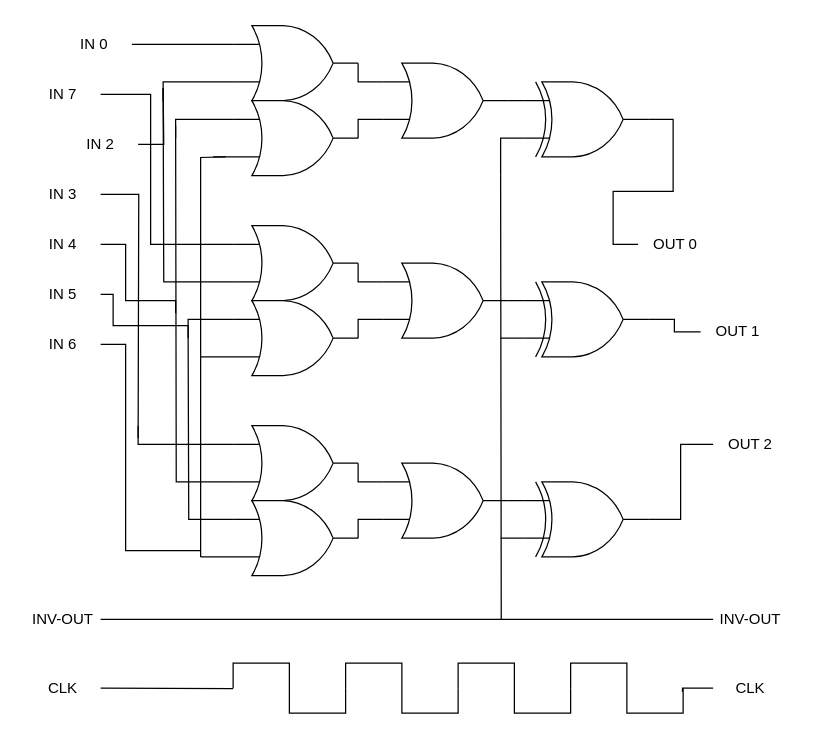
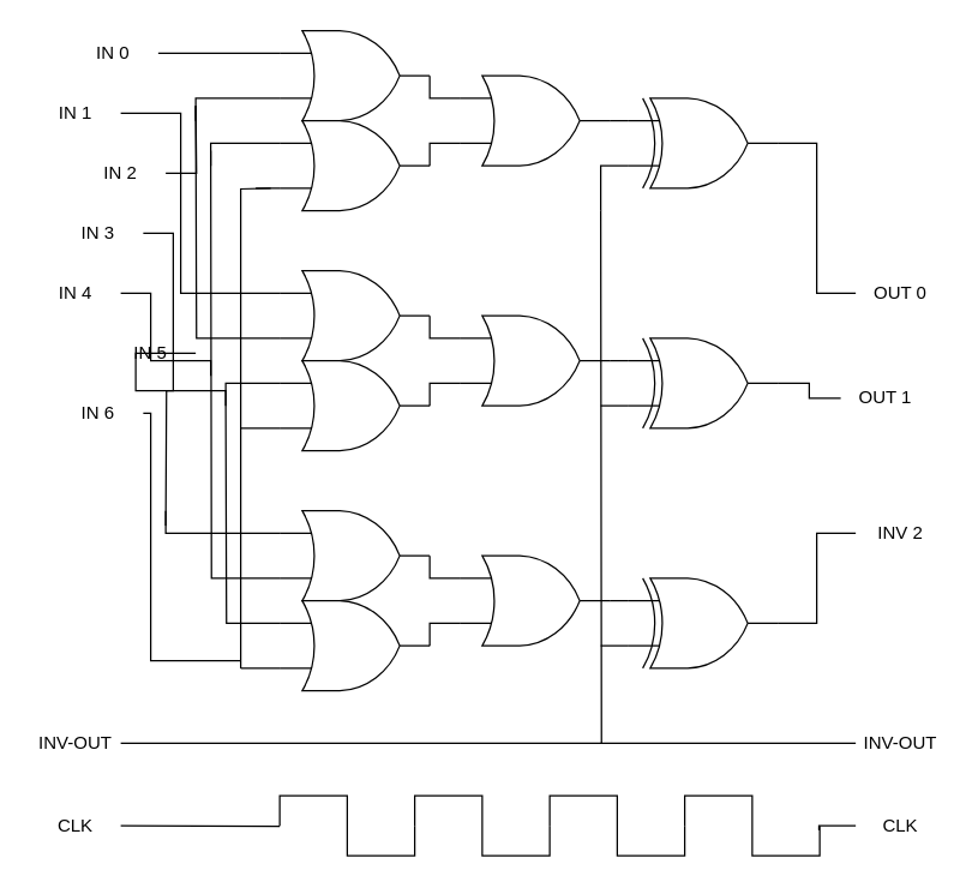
  <mxCell id="0" />
  <mxCell id="1" parent="0" />
  <mxCell id="2" value="" style="group" vertex="1" connectable="0" parent="1"><mxGeometry x="186" y="340" width="318" height="120" as="geometry" /></mxCell>
  <mxCell id="3" style="edgeStyle=orthogonalEdgeStyle;rounded=0;orthogonalLoop=1;jettySize=auto;html=1;exitX=0;exitY=0.75;exitDx=0;exitDy=0;exitPerimeter=0;endArrow=none;endFill=0;" edge="1" parent="2" source="5"><mxGeometry relative="1" as="geometry"><mxPoint x="-46" y="-240" as="targetPoint" /></mxGeometry></mxCell>
  <mxCell id="4" style="edgeStyle=orthogonalEdgeStyle;rounded=0;orthogonalLoop=1;jettySize=auto;html=1;exitX=0;exitY=0.25;exitDx=0;exitDy=0;exitPerimeter=0;endArrow=none;endFill=0;" edge="1" parent="2" source="5"><mxGeometry relative="1" as="geometry"><mxPoint x="-76" as="targetPoint" /><Array as="points"><mxPoint x="-76" y="15" /></Array></mxGeometry></mxCell>
  <mxCell id="5" value="" style="verticalLabelPosition=bottom;shadow=0;dashed=0;align=center;html=1;verticalAlign=top;shape=mxgraph.electrical.logic_gates.logic_gate;operation=or;" vertex="1" parent="2"><mxGeometry width="100" height="60" as="geometry" /></mxCell>
  <mxCell id="6" style="edgeStyle=orthogonalEdgeStyle;rounded=0;orthogonalLoop=1;jettySize=auto;html=1;exitX=0;exitY=0.25;exitDx=0;exitDy=0;exitPerimeter=0;endArrow=none;endFill=0;" edge="1" parent="2" source="8"><mxGeometry relative="1" as="geometry"><mxPoint x="-36" y="-70" as="targetPoint" /></mxGeometry></mxCell>
  <mxCell id="7" style="edgeStyle=orthogonalEdgeStyle;rounded=0;orthogonalLoop=1;jettySize=auto;html=1;exitX=0;exitY=0.75;exitDx=0;exitDy=0;exitPerimeter=0;endArrow=none;endFill=0;" edge="1" parent="2" source="8"><mxGeometry relative="1" as="geometry"><mxPoint x="-26" y="105" as="targetPoint" /></mxGeometry></mxCell>
  <mxCell id="8" value="" style="verticalLabelPosition=bottom;shadow=0;dashed=0;align=center;html=1;verticalAlign=top;shape=mxgraph.electrical.logic_gates.logic_gate;operation=or;" vertex="1" parent="2"><mxGeometry y="60" width="100" height="60" as="geometry" /></mxCell>
  <mxCell id="9" value="" style="verticalLabelPosition=bottom;shadow=0;dashed=0;align=center;html=1;verticalAlign=top;shape=mxgraph.electrical.logic_gates.logic_gate;operation=or;" vertex="1" parent="2"><mxGeometry x="120" y="30" width="100" height="60" as="geometry" /></mxCell>
  <mxCell id="10" style="edgeStyle=orthogonalEdgeStyle;rounded=0;orthogonalLoop=1;jettySize=auto;html=1;exitX=0;exitY=0.75;exitDx=0;exitDy=0;exitPerimeter=0;endArrow=none;endFill=0;" edge="1" parent="2" source="11"><mxGeometry relative="1" as="geometry"><mxPoint x="214" y="90.333" as="targetPoint" /></mxGeometry></mxCell>
  <mxCell id="11" value="" style="verticalLabelPosition=bottom;shadow=0;dashed=0;align=center;html=1;verticalAlign=top;shape=mxgraph.electrical.logic_gates.logic_gate;operation=xor;" vertex="1" parent="2"><mxGeometry x="232" y="45" width="100" height="60" as="geometry" /></mxCell>
  <mxCell id="12" value="" style="endArrow=none;html=1;rounded=0;entryX=1;entryY=0.5;entryDx=0;entryDy=0;entryPerimeter=0;exitX=0;exitY=0.25;exitDx=0;exitDy=0;exitPerimeter=0;" edge="1" parent="2" source="9" target="5"><mxGeometry width="50" height="50" relative="1" as="geometry"><mxPoint x="130" y="300" as="sourcePoint" /><mxPoint x="180" y="250" as="targetPoint" /><Array as="points"><mxPoint x="100" y="45" /></Array></mxGeometry></mxCell>
  <mxCell id="13" value="" style="endArrow=none;html=1;rounded=0;entryX=0;entryY=0.75;entryDx=0;entryDy=0;entryPerimeter=0;exitX=1;exitY=0.5;exitDx=0;exitDy=0;exitPerimeter=0;" edge="1" parent="2" source="8" target="9"><mxGeometry width="50" height="50" relative="1" as="geometry"><mxPoint x="130" y="230" as="sourcePoint" /><mxPoint x="180" y="180" as="targetPoint" /><Array as="points"><mxPoint x="100" y="75" /></Array></mxGeometry></mxCell>
  <mxCell id="14" style="edgeStyle=orthogonalEdgeStyle;rounded=0;orthogonalLoop=1;jettySize=auto;html=1;exitX=0;exitY=0.25;exitDx=0;exitDy=0;exitPerimeter=0;entryX=1;entryY=0.5;entryDx=0;entryDy=0;entryPerimeter=0;endArrow=none;endFill=0;" edge="1" parent="2" source="11" target="9"><mxGeometry relative="1" as="geometry" /></mxCell>
  <mxCell id="15" value="" style="pointerEvents=1;verticalLabelPosition=bottom;shadow=0;dashed=0;align=center;html=1;verticalAlign=top;shape=mxgraph.electrical.waveforms.square_wave;" vertex="1" parent="1"><mxGeometry x="186" y="530" width="90" height="40" as="geometry" /></mxCell>
  <mxCell id="16" value="" style="pointerEvents=1;verticalLabelPosition=bottom;shadow=0;dashed=0;align=center;html=1;verticalAlign=top;shape=mxgraph.electrical.waveforms.square_wave;" vertex="1" parent="1"><mxGeometry x="276" y="530" width="90" height="40" as="geometry" /></mxCell>
  <mxCell id="17" value="" style="pointerEvents=1;verticalLabelPosition=bottom;shadow=0;dashed=0;align=center;html=1;verticalAlign=top;shape=mxgraph.electrical.waveforms.square_wave;" vertex="1" parent="1"><mxGeometry x="366" y="530" width="90" height="40" as="geometry" /></mxCell>
  <mxCell id="18" value="" style="pointerEvents=1;verticalLabelPosition=bottom;shadow=0;dashed=0;align=center;html=1;verticalAlign=top;shape=mxgraph.electrical.waveforms.square_wave;" vertex="1" parent="1"><mxGeometry x="456" y="530" width="90" height="40" as="geometry" /></mxCell>
  <mxCell id="19" value="IN 0" style="text;html=1;align=center;verticalAlign=middle;whiteSpace=wrap;rounded=0;" vertex="1" parent="1"><mxGeometry x="45" y="20" width="60" height="30" as="geometry" /></mxCell>
  <mxCell id="20" style="edgeStyle=orthogonalEdgeStyle;rounded=0;orthogonalLoop=1;jettySize=auto;html=1;exitX=1;exitY=0.5;exitDx=0;exitDy=0;endArrow=none;endFill=0;" edge="1" parent="1"><mxGeometry relative="1" as="geometry"><mxPoint x="140" y="250" as="targetPoint" /><mxPoint x="80" y="195" as="sourcePoint" /><Array as="points"><mxPoint x="100" y="195" /><mxPoint x="100" y="240" /><mxPoint x="140" y="240" /></Array></mxGeometry></mxCell>
  <mxCell id="21" value="IN 4" style="text;html=1;align=center;verticalAlign=middle;whiteSpace=wrap;rounded=0;" vertex="1" parent="1"><mxGeometry x="20" y="180" width="60" height="30" as="geometry" /></mxCell>
  <mxCell id="22" style="edgeStyle=orthogonalEdgeStyle;rounded=0;orthogonalLoop=1;jettySize=auto;html=1;exitX=1;exitY=0.5;exitDx=0;exitDy=0;endArrow=none;endFill=0;" edge="1" parent="1" source="23"><mxGeometry relative="1" as="geometry"><mxPoint x="150" y="270" as="targetPoint" /><Array as="points"><mxPoint x="90" y="235" /><mxPoint x="90" y="260" /><mxPoint x="150" y="260" /></Array></mxGeometry></mxCell>
- <mxCell id="23" value="IN 5" style="text;html=1;align=center;verticalAlign=middle;whiteSpace=wrap;rounded=0;" vertex="1" parent="1"><mxGeometry x="20" y="220" width="60" height="30" as="geometry" /></mxCell>
+ <mxCell id="23" value="IN 5" style="text;html=1;align=center;verticalAlign=middle;whiteSpace=wrap;rounded=0;" vertex="1" parent="1"><mxGeometry x="70" y="220" width="60" height="30" as="geometry" /></mxCell>
  <mxCell id="24" style="edgeStyle=orthogonalEdgeStyle;rounded=0;orthogonalLoop=1;jettySize=auto;html=1;exitX=1;exitY=0.5;exitDx=0;exitDy=0;endArrow=none;endFill=0;" edge="1" parent="1" source="25"><mxGeometry relative="1" as="geometry"><mxPoint x="160" y="440" as="targetPoint" /><Array as="points"><mxPoint x="100" y="275" /><mxPoint x="100" y="440" /><mxPoint x="160" y="440" /></Array></mxGeometry></mxCell>
- <mxCell id="25" value="IN 6" style="text;html=1;align=center;verticalAlign=middle;whiteSpace=wrap;rounded=0;" vertex="1" parent="1"><mxGeometry x="20" y="260" width="60" height="30" as="geometry" /></mxCell>
- <mxCell id="26" value="IN 7" style="text;html=1;align=center;verticalAlign=middle;whiteSpace=wrap;rounded=0;" vertex="1" parent="1"><mxGeometry x="20" y="60" width="60" height="30" as="geometry" /></mxCell>
+ <mxCell id="25" value="IN 6" style="text;html=1;align=center;verticalAlign=middle;whiteSpace=wrap;rounded=0;" vertex="1" parent="1"><mxGeometry x="35" y="260" width="60" height="30" as="geometry" /></mxCell>
+ <mxCell id="26" value="IN 1" style="text;html=1;align=center;verticalAlign=middle;whiteSpace=wrap;rounded=0;" vertex="1" parent="1"><mxGeometry x="20" y="60" width="60" height="30" as="geometry" /></mxCell>
  <mxCell id="27" value="IN 2" style="text;html=1;align=center;verticalAlign=middle;whiteSpace=wrap;rounded=0;" vertex="1" parent="1"><mxGeometry x="50" y="100" width="60" height="30" as="geometry" /></mxCell>
  <mxCell id="28" style="edgeStyle=orthogonalEdgeStyle;rounded=0;orthogonalLoop=1;jettySize=auto;html=1;exitX=1;exitY=0.5;exitDx=0;exitDy=0;endArrow=none;endFill=0;" edge="1" parent="1" source="29"><mxGeometry relative="1" as="geometry"><mxPoint x="110" y="350" as="targetPoint" /></mxGeometry></mxCell>
- <mxCell id="29" value="IN 3" style="text;html=1;align=center;verticalAlign=middle;whiteSpace=wrap;rounded=0;" vertex="1" parent="1"><mxGeometry x="20" y="140" width="60" height="30" as="geometry" /></mxCell>
+ <mxCell id="29" value="IN 3" style="text;html=1;align=center;verticalAlign=middle;whiteSpace=wrap;rounded=0;" vertex="1" parent="1"><mxGeometry x="35" y="140" width="60" height="30" as="geometry" /></mxCell>
  <mxCell id="30" value="CLK" style="text;html=1;align=center;verticalAlign=middle;whiteSpace=wrap;rounded=0;" vertex="1" parent="1"><mxGeometry x="20" y="535" width="60" height="30" as="geometry" /></mxCell>
  <mxCell id="31" style="edgeStyle=orthogonalEdgeStyle;rounded=0;orthogonalLoop=1;jettySize=auto;html=1;endArrow=none;endFill=0;exitX=1;exitY=0.5;exitDx=0;exitDy=0;" edge="1" parent="1" source="32"><mxGeometry relative="1" as="geometry"><mxPoint x="400" y="140" as="targetPoint" /><mxPoint x="68" y="495" as="sourcePoint" /></mxGeometry></mxCell>
  <mxCell id="32" value="INV-OUT" style="text;html=1;align=center;verticalAlign=middle;whiteSpace=wrap;rounded=0;" vertex="1" parent="1"><mxGeometry x="20" y="480" width="60" height="30" as="geometry" /></mxCell>
  <mxCell id="33" value="" style="group" vertex="1" connectable="0" parent="1"><mxGeometry x="186" y="180" width="318" height="120" as="geometry" /></mxCell>
  <mxCell id="34" style="edgeStyle=orthogonalEdgeStyle;rounded=0;orthogonalLoop=1;jettySize=auto;html=1;exitX=0;exitY=0.75;exitDx=0;exitDy=0;exitPerimeter=0;endArrow=none;endFill=0;" edge="1" parent="33" source="35"><mxGeometry relative="1" as="geometry"><mxPoint x="-56" y="-110" as="targetPoint" /></mxGeometry></mxCell>
  <mxCell id="35" value="" style="verticalLabelPosition=bottom;shadow=0;dashed=0;align=center;html=1;verticalAlign=top;shape=mxgraph.electrical.logic_gates.logic_gate;operation=or;" vertex="1" parent="33"><mxGeometry width="100" height="60" as="geometry" /></mxCell>
  <mxCell id="36" style="edgeStyle=orthogonalEdgeStyle;rounded=0;orthogonalLoop=1;jettySize=auto;html=1;exitX=0;exitY=0.25;exitDx=0;exitDy=0;exitPerimeter=0;endArrow=none;endFill=0;" edge="1" parent="33" source="38"><mxGeometry relative="1" as="geometry"><mxPoint x="-36" y="90" as="targetPoint" /></mxGeometry></mxCell>
  <mxCell id="37" style="edgeStyle=orthogonalEdgeStyle;rounded=0;orthogonalLoop=1;jettySize=auto;html=1;exitX=0;exitY=0.75;exitDx=0;exitDy=0;exitPerimeter=0;endArrow=none;endFill=0;" edge="1" parent="33" source="38"><mxGeometry relative="1" as="geometry"><mxPoint x="-26" y="105" as="targetPoint" /></mxGeometry></mxCell>
  <mxCell id="38" value="" style="verticalLabelPosition=bottom;shadow=0;dashed=0;align=center;html=1;verticalAlign=top;shape=mxgraph.electrical.logic_gates.logic_gate;operation=or;" vertex="1" parent="33"><mxGeometry y="60" width="100" height="60" as="geometry" /></mxCell>
  <mxCell id="39" value="" style="verticalLabelPosition=bottom;shadow=0;dashed=0;align=center;html=1;verticalAlign=top;shape=mxgraph.electrical.logic_gates.logic_gate;operation=or;" vertex="1" parent="33"><mxGeometry x="120" y="30" width="100" height="60" as="geometry" /></mxCell>
  <mxCell id="40" style="edgeStyle=orthogonalEdgeStyle;rounded=0;orthogonalLoop=1;jettySize=auto;html=1;exitX=0;exitY=0.75;exitDx=0;exitDy=0;exitPerimeter=0;endArrow=none;endFill=0;" edge="1" parent="33" source="41"><mxGeometry relative="1" as="geometry"><mxPoint x="214" y="90.333" as="targetPoint" /></mxGeometry></mxCell>
  <mxCell id="41" value="" style="verticalLabelPosition=bottom;shadow=0;dashed=0;align=center;html=1;verticalAlign=top;shape=mxgraph.electrical.logic_gates.logic_gate;operation=xor;" vertex="1" parent="33"><mxGeometry x="232" y="45" width="100" height="60" as="geometry" /></mxCell>
  <mxCell id="42" value="" style="endArrow=none;html=1;rounded=0;entryX=1;entryY=0.5;entryDx=0;entryDy=0;entryPerimeter=0;exitX=0;exitY=0.25;exitDx=0;exitDy=0;exitPerimeter=0;" edge="1" parent="33" source="39" target="35"><mxGeometry width="50" height="50" relative="1" as="geometry"><mxPoint x="130" y="300" as="sourcePoint" /><mxPoint x="180" y="250" as="targetPoint" /><Array as="points"><mxPoint x="100" y="45" /></Array></mxGeometry></mxCell>
  <mxCell id="43" value="" style="endArrow=none;html=1;rounded=0;entryX=0;entryY=0.75;entryDx=0;entryDy=0;entryPerimeter=0;exitX=1;exitY=0.5;exitDx=0;exitDy=0;exitPerimeter=0;" edge="1" parent="33" source="38" target="39"><mxGeometry width="50" height="50" relative="1" as="geometry"><mxPoint x="130" y="230" as="sourcePoint" /><mxPoint x="180" y="180" as="targetPoint" /><Array as="points"><mxPoint x="100" y="75" /></Array></mxGeometry></mxCell>
  <mxCell id="44" style="edgeStyle=orthogonalEdgeStyle;rounded=0;orthogonalLoop=1;jettySize=auto;html=1;exitX=0;exitY=0.25;exitDx=0;exitDy=0;exitPerimeter=0;entryX=1;entryY=0.5;entryDx=0;entryDy=0;entryPerimeter=0;endArrow=none;endFill=0;" edge="1" parent="33" source="41" target="39"><mxGeometry relative="1" as="geometry" /></mxCell>
  <mxCell id="45" style="edgeStyle=orthogonalEdgeStyle;rounded=0;orthogonalLoop=1;jettySize=auto;html=1;exitX=1;exitY=0.5;exitDx=0;exitDy=0;endArrow=none;endFill=0;" edge="1" parent="33" source="27"><mxGeometry relative="1" as="geometry"><mxPoint x="-56" y="-110" as="targetPoint" /><mxPoint x="-86" y="-65" as="sourcePoint" /></mxGeometry></mxCell>
  <mxCell id="46" value="" style="group" vertex="1" connectable="0" parent="1"><mxGeometry x="186" y="20" width="318" height="120" as="geometry" /></mxCell>
  <mxCell id="47" style="edgeStyle=orthogonalEdgeStyle;rounded=0;orthogonalLoop=1;jettySize=auto;html=1;exitX=0;exitY=0.75;exitDx=0;exitDy=0;exitPerimeter=0;endArrow=none;endFill=0;" edge="1" parent="46" source="48"><mxGeometry relative="1" as="geometry"><mxPoint x="-56" y="60" as="targetPoint" /><Array as="points"><mxPoint x="-56" y="45" /></Array></mxGeometry></mxCell>
  <mxCell id="48" value="" style="verticalLabelPosition=bottom;shadow=0;dashed=0;align=center;html=1;verticalAlign=top;shape=mxgraph.electrical.logic_gates.logic_gate;operation=or;" vertex="1" parent="46"><mxGeometry width="100" height="60" as="geometry" /></mxCell>
  <mxCell id="49" style="edgeStyle=orthogonalEdgeStyle;rounded=0;orthogonalLoop=1;jettySize=auto;html=1;exitX=0;exitY=0.75;exitDx=0;exitDy=0;exitPerimeter=0;endArrow=none;endFill=0;" edge="1" parent="46" source="51"><mxGeometry relative="1" as="geometry"><mxPoint x="-16" y="105" as="targetPoint" /></mxGeometry></mxCell>
  <mxCell id="50" style="edgeStyle=orthogonalEdgeStyle;rounded=0;orthogonalLoop=1;jettySize=auto;html=1;exitX=0;exitY=0.25;exitDx=0;exitDy=0;exitPerimeter=0;endArrow=none;endFill=0;" edge="1" parent="46" source="51"><mxGeometry relative="1" as="geometry"><mxPoint x="-46" y="90" as="targetPoint" /><Array as="points"><mxPoint x="-46" y="75" /></Array></mxGeometry></mxCell>
  <mxCell id="51" value="" style="verticalLabelPosition=bottom;shadow=0;dashed=0;align=center;html=1;verticalAlign=top;shape=mxgraph.electrical.logic_gates.logic_gate;operation=or;" vertex="1" parent="46"><mxGeometry y="60" width="100" height="60" as="geometry" /></mxCell>
  <mxCell id="52" value="" style="verticalLabelPosition=bottom;shadow=0;dashed=0;align=center;html=1;verticalAlign=top;shape=mxgraph.electrical.logic_gates.logic_gate;operation=or;" vertex="1" parent="46"><mxGeometry x="120" y="30" width="100" height="60" as="geometry" /></mxCell>
  <mxCell id="53" style="edgeStyle=orthogonalEdgeStyle;rounded=0;orthogonalLoop=1;jettySize=auto;html=1;exitX=0;exitY=0.75;exitDx=0;exitDy=0;exitPerimeter=0;endArrow=none;endFill=0;" edge="1" parent="46" source="54"><mxGeometry relative="1" as="geometry"><mxPoint x="214" y="120" as="targetPoint" /></mxGeometry></mxCell>
  <mxCell id="54" value="" style="verticalLabelPosition=bottom;shadow=0;dashed=0;align=center;html=1;verticalAlign=top;shape=mxgraph.electrical.logic_gates.logic_gate;operation=xor;" vertex="1" parent="46"><mxGeometry x="232" y="45" width="100" height="60" as="geometry" /></mxCell>
  <mxCell id="55" value="" style="endArrow=none;html=1;rounded=0;entryX=1;entryY=0.5;entryDx=0;entryDy=0;entryPerimeter=0;exitX=0;exitY=0.25;exitDx=0;exitDy=0;exitPerimeter=0;" edge="1" parent="46" source="52" target="48"><mxGeometry width="50" height="50" relative="1" as="geometry"><mxPoint x="130" y="300" as="sourcePoint" /><mxPoint x="180" y="250" as="targetPoint" /><Array as="points"><mxPoint x="100" y="45" /></Array></mxGeometry></mxCell>
  <mxCell id="56" value="" style="endArrow=none;html=1;rounded=0;entryX=0;entryY=0.75;entryDx=0;entryDy=0;entryPerimeter=0;exitX=1;exitY=0.5;exitDx=0;exitDy=0;exitPerimeter=0;" edge="1" parent="46" source="51" target="52"><mxGeometry width="50" height="50" relative="1" as="geometry"><mxPoint x="130" y="230" as="sourcePoint" /><mxPoint x="180" y="180" as="targetPoint" /><Array as="points"><mxPoint x="100" y="75" /></Array></mxGeometry></mxCell>
  <mxCell id="57" style="edgeStyle=orthogonalEdgeStyle;rounded=0;orthogonalLoop=1;jettySize=auto;html=1;exitX=0;exitY=0.25;exitDx=0;exitDy=0;exitPerimeter=0;entryX=1;entryY=0.5;entryDx=0;entryDy=0;entryPerimeter=0;endArrow=none;endFill=0;" edge="1" parent="46" source="54" target="52"><mxGeometry relative="1" as="geometry" /></mxCell>
  <mxCell id="58" value="" style="endArrow=none;html=1;rounded=0;entryX=0;entryY=0.508;entryDx=0;entryDy=0;entryPerimeter=0;exitX=1;exitY=0.5;exitDx=0;exitDy=0;" edge="1" parent="1" source="30" target="15"><mxGeometry width="50" height="50" relative="1" as="geometry"><mxPoint x="80" y="547" as="sourcePoint" /><mxPoint x="180" y="550" as="targetPoint" /></mxGeometry></mxCell>
  <mxCell id="59" style="edgeStyle=orthogonalEdgeStyle;rounded=0;orthogonalLoop=1;jettySize=auto;html=1;exitX=0;exitY=0.75;exitDx=0;exitDy=0;exitPerimeter=0;entryX=0;entryY=0.75;entryDx=0;entryDy=0;entryPerimeter=0;endArrow=none;endFill=0;" edge="1" parent="1"><mxGeometry relative="1" as="geometry"><mxPoint x="160" y="285" as="sourcePoint" /><mxPoint x="160" y="445" as="targetPoint" /></mxGeometry></mxCell>
  <mxCell id="60" style="edgeStyle=orthogonalEdgeStyle;rounded=0;orthogonalLoop=1;jettySize=auto;html=1;exitX=0;exitY=0.75;exitDx=0;exitDy=0;exitPerimeter=0;entryX=0;entryY=0.75;entryDx=0;entryDy=0;entryPerimeter=0;endArrow=none;endFill=0;" edge="1" parent="1"><mxGeometry relative="1" as="geometry"><mxPoint x="180" y="125" as="sourcePoint" /><mxPoint x="160" y="285" as="targetPoint" /></mxGeometry></mxCell>
  <mxCell id="61" style="edgeStyle=orthogonalEdgeStyle;rounded=0;orthogonalLoop=1;jettySize=auto;html=1;exitX=0;exitY=0.25;exitDx=0;exitDy=0;exitPerimeter=0;endArrow=none;endFill=0;" edge="1" parent="1" source="48" target="19"><mxGeometry relative="1" as="geometry" /></mxCell>
  <mxCell id="62" style="edgeStyle=orthogonalEdgeStyle;rounded=0;orthogonalLoop=1;jettySize=auto;html=1;exitX=1;exitY=0.5;exitDx=0;exitDy=0;entryX=0;entryY=0.25;entryDx=0;entryDy=0;entryPerimeter=0;endArrow=none;endFill=0;" edge="1" parent="1" source="26" target="35"><mxGeometry relative="1" as="geometry"><Array as="points"><mxPoint x="120" y="75" /><mxPoint x="120" y="195" /></Array></mxGeometry></mxCell>
  <mxCell id="63" style="edgeStyle=orthogonalEdgeStyle;rounded=0;orthogonalLoop=1;jettySize=auto;html=1;exitX=0;exitY=0.5;exitDx=0;exitDy=0;endArrow=none;endFill=0;" edge="1" parent="1" source="64"><mxGeometry relative="1" as="geometry"><mxPoint x="400" y="495" as="targetPoint" /></mxGeometry></mxCell>
  <mxCell id="64" value="INV-OUT" style="text;html=1;align=center;verticalAlign=middle;whiteSpace=wrap;rounded=0;" vertex="1" parent="1"><mxGeometry x="570" y="480" width="60" height="30" as="geometry" /></mxCell>
  <mxCell id="65" value="OUT 1" style="text;html=1;align=center;verticalAlign=middle;whiteSpace=wrap;rounded=0;" vertex="1" parent="1"><mxGeometry x="560" y="250" width="60" height="30" as="geometry" /></mxCell>
- <mxCell id="66" value="OUT 2" style="text;html=1;align=center;verticalAlign=middle;whiteSpace=wrap;rounded=0;" vertex="1" parent="1"><mxGeometry x="570" y="340" width="60" height="30" as="geometry" /></mxCell>
- <mxCell id="67" value="OUT 0" style="text;html=1;align=center;verticalAlign=middle;whiteSpace=wrap;rounded=0;" vertex="1" parent="1"><mxGeometry x="510" y="180" width="60" height="30" as="geometry" /></mxCell>
+ <mxCell id="66" value="INV 2" style="text;html=1;align=center;verticalAlign=middle;whiteSpace=wrap;rounded=0;" vertex="1" parent="1"><mxGeometry x="570" y="340" width="60" height="30" as="geometry" /></mxCell>
+ <mxCell id="67" value="OUT 0" style="text;html=1;align=center;verticalAlign=middle;whiteSpace=wrap;rounded=0;" vertex="1" parent="1"><mxGeometry x="570" y="180" width="60" height="30" as="geometry" /></mxCell>
  <mxCell id="68" value="CLK" style="text;html=1;align=center;verticalAlign=middle;whiteSpace=wrap;rounded=0;" vertex="1" parent="1"><mxGeometry x="570" y="535" width="60" height="30" as="geometry" /></mxCell>
  <mxCell id="69" style="edgeStyle=orthogonalEdgeStyle;rounded=0;orthogonalLoop=1;jettySize=auto;html=1;exitX=1;exitY=0.5;exitDx=0;exitDy=0;exitPerimeter=0;entryX=0;entryY=0.5;entryDx=0;entryDy=0;endArrow=none;endFill=0;" edge="1" parent="1" source="11" target="66"><mxGeometry relative="1" as="geometry" /></mxCell>
  <mxCell id="70" style="edgeStyle=orthogonalEdgeStyle;rounded=0;orthogonalLoop=1;jettySize=auto;html=1;exitX=1;exitY=0.5;exitDx=0;exitDy=0;exitPerimeter=0;entryX=0;entryY=0.5;entryDx=0;entryDy=0;endArrow=none;endFill=0;" edge="1" parent="1" source="41" target="65"><mxGeometry relative="1" as="geometry" /></mxCell>
  <mxCell id="71" style="edgeStyle=orthogonalEdgeStyle;rounded=0;orthogonalLoop=1;jettySize=auto;html=1;exitX=1;exitY=0.5;exitDx=0;exitDy=0;exitPerimeter=0;entryX=0;entryY=0.5;entryDx=0;entryDy=0;endArrow=none;endFill=0;" edge="1" parent="1" source="54" target="67"><mxGeometry relative="1" as="geometry" /></mxCell>
  <mxCell id="72" style="edgeStyle=orthogonalEdgeStyle;rounded=0;orthogonalLoop=1;jettySize=auto;html=1;exitX=0;exitY=0.5;exitDx=0;exitDy=0;entryX=0.994;entryY=0.575;entryDx=0;entryDy=0;entryPerimeter=0;endArrow=none;endFill=0;" edge="1" parent="1" source="68" target="18"><mxGeometry relative="1" as="geometry" /></mxCell>
